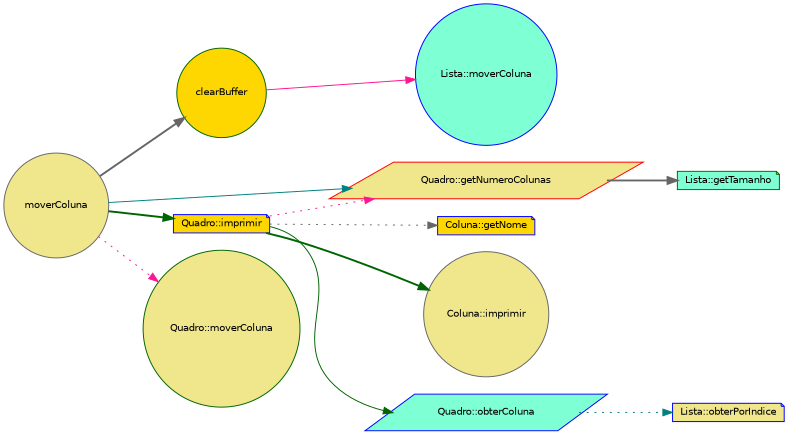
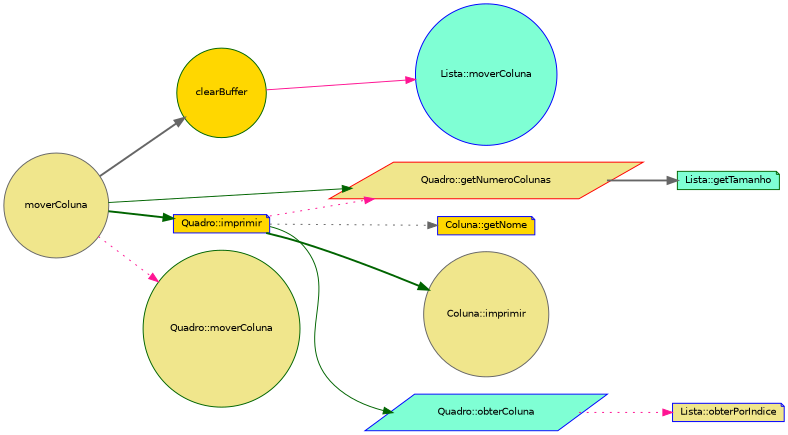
  digraph {
    rankdir=LR
    node [color=blue fillcolor=khaki fontname=Helvetica fontsize=10 shape=circle style=filled]
    edge [color=gray40 fontname=Helvetica fontsize=10 labelfontname=Helvetica labelfontsize=10 style=bold]
    n1 [color=gray40 fontcolor=black height=0.2 label=moverColuna width=0.4]
    n2 [color=darkgreen fillcolor=gold height=0.2 label=clearBuffer width=0.4]
    n3 [color=red height=0.2 label="Quadro::getNumeroColunas" shape=parallelogram width=0.4]
    n4 [fillcolor=gold height=0.2 label="Quadro::imprimir" shape=note width=0.4]
    n5 [color=darkgreen height=0.2 label="Quadro::moverColuna" width=0.4]
    n6 [fillcolor=aquamarine height=0.2 label="Lista::moverColuna" width=0.4]
    n7 [color=darkgreen fillcolor=aquamarine height=0.2 label="Lista::getTamanho" shape=note width=0.4]
    n8 [fillcolor=gold height=0.2 label="Coluna::getNome" shape=note width=0.4]
    n9 [color=gray40 height=0.2 label="Coluna::imprimir" width=0.4]
    n10 [fillcolor=aquamarine height=0.2 label="Quadro::obterColuna" shape=parallelogram width=0.4]
    n11 [height=0.2 label="Lista::obterPorIndice" shape=note width=0.4]
    n1 -> n2
-   n1 -> n3 [color=teal style=solid]
+   n1 -> n3 [color=darkgreen style=solid]
    n1 -> n4 [color=darkgreen]
    n1 -> n5 [color=deeppink style=dotted]
    n2 -> n6 [color=deeppink style=solid]
    n3 -> n7
    n4 -> n3 [color=deeppink style=dotted]
    n4 -> n8 [style=dotted]
    n4 -> n9 [color=darkgreen]
    n4 -> n10 [color=darkgreen style=solid]
-   n10 -> n11 [color=teal style=dotted]
+   n10 -> n11 [color=deeppink style=dotted]
  }
